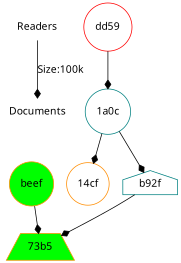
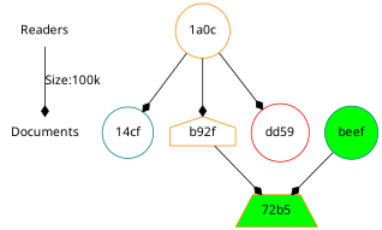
  digraph {
    fontname="Noto Sans"
    rankdir=TB
    node [color=darkorange fontname="Noto Sans" shape=circle]
    edge [arrowhead=diamond fontname="Noto Sans"]
    n1 [color=darkgreen label=Readers rank=readers shape=none]
    n2 [label=Documents rank=documents shape=none]
-   n3 [color=teal label="1a0c"]
-   n4 [label="14cf"]
-   n5 [color=teal label=b92f shape=house]
+   n3 [label="1a0c"]
+   n4 [color=teal label="14cf"]
+   n5 [label=b92f shape=house]
    n6 [color=red label=dd59]
-   n7 [fillcolor=green label="73b5" shape=trapezium style=filled]
-   n8 [fillcolor=green label=beef style=filled]
+   n7 [fillcolor=green label="72b5" shape=trapezium style=filled]
+   n8 [color=teal fillcolor=green label=beef style=filled]
    n1 -> n2 [label="Size:100k"]
    n3 -> n4
    n3 -> n5
-   n6 -> n3
+   n3 -> n6
    n5 -> n7
    n8 -> n7
  }
